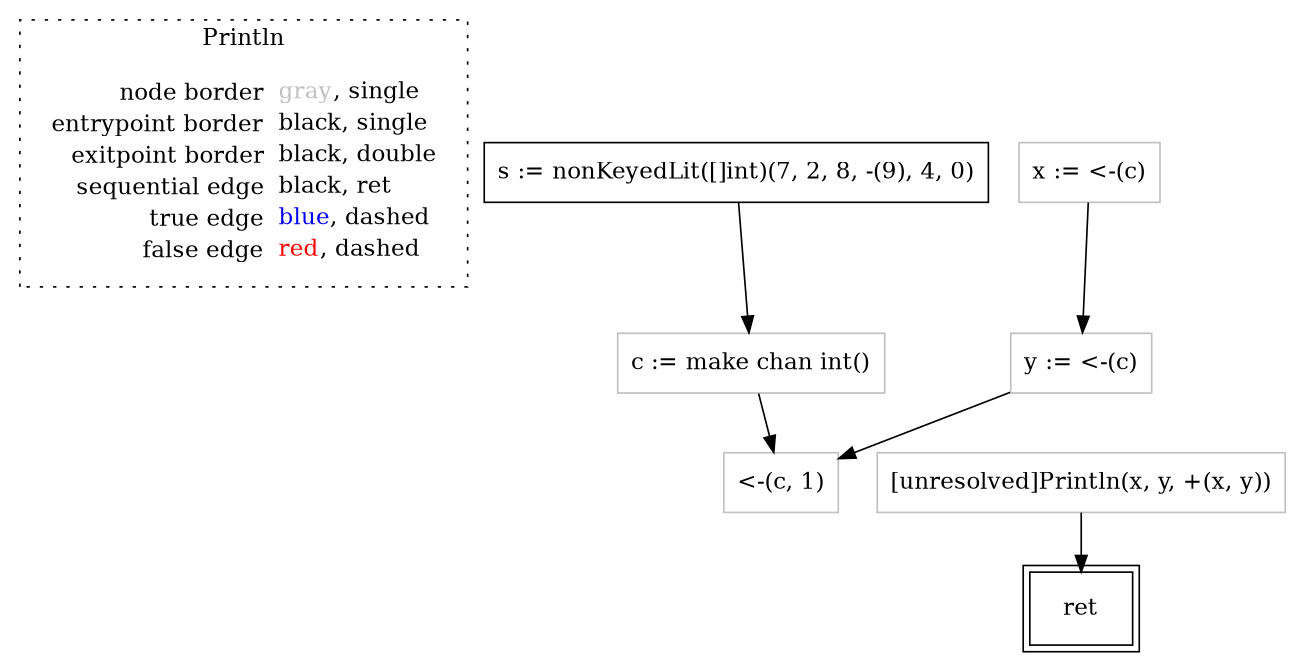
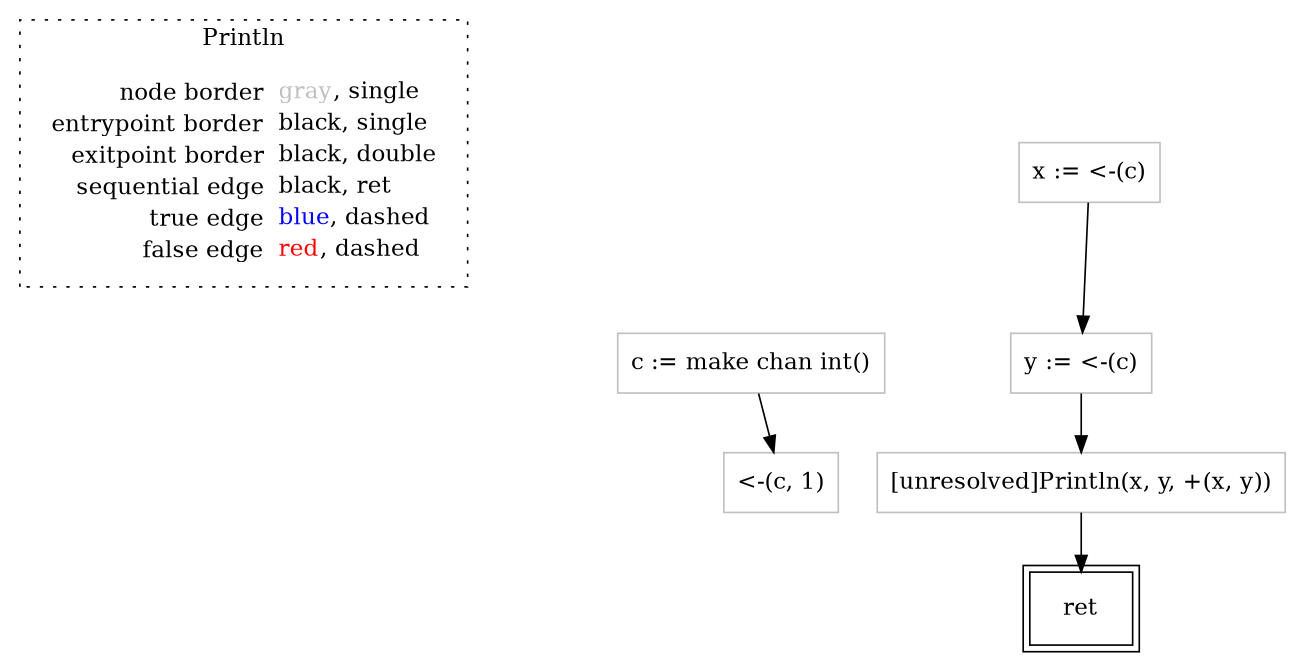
  digraph {
    node [shape=rect color=gray]
    edge [color=black]
    n1 [label=<<table border="0" cellpadding="2" cellspacing="0" cellborder="0"><tr><td align="right">node border&nbsp;</td><td align="left"><font color="gray">gray</font>, single</td></tr><tr><td align="right">entrypoint border&nbsp;</td><td align="left"><font color="black">black</font>, single</td></tr><tr><td align="right">exitpoint border&nbsp;</td><td align="left"><font color="black">black</font>, double</td></tr><tr><td align="right">sequential edge&nbsp;</td><td align="left"><font color="black">black</font>, ret</td></tr><tr><td align="right">true edge&nbsp;</td><td align="left"><font color="blue">blue</font>, dashed</td></tr><tr><td align="right">false edge&nbsp;</td><td align="left"><font color="red">red</font>, dashed</td></tr></table>> shape=plaintext color=""]
-   n2 [color=black label=<s := nonKeyedLit([]int)(7, 2, 8, -(9), 4, 0)>]
    n3 [label=<c := make chan int()>]
    n4 [label=<&lt;-(c, 1)>]
    n5 [label=<x := &lt;-(c)>]
    n6 [label=<y := &lt;-(c)>]
    n7 [label=<[unresolved]Println(x, y, +(x, y))>]
    n8 [color=black label=<ret> peripheries=2]
    subgraph cluster_1 {
      label=Println
      style=dotted
      n1
    }
-   n2 -> n3
    n3 -> n4
    n5 -> n6
-   n6 -> n4
+   n6 -> n7
    n7 -> n8
  }
